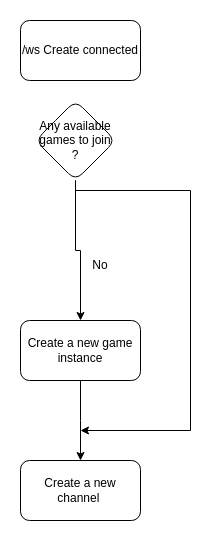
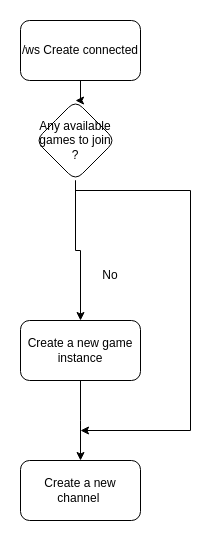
  <mxCell id="0" />
  <mxCell id="1" parent="0" />
+ <mxCell id="2" value="" style="edgeStyle=orthogonalEdgeStyle;rounded=0;orthogonalLoop=1;jettySize=auto;html=1;" edge="1" parent="1" source="3" target="6"><mxGeometry relative="1" as="geometry" /></mxCell>
  <mxCell id="3" value="/ws Create connected" style="rounded=1;whiteSpace=wrap;html=1;" vertex="1" parent="1"><mxGeometry x="20" y="20" width="120" height="60" as="geometry" /></mxCell>
  <mxCell id="4" value="" style="edgeStyle=orthogonalEdgeStyle;rounded=0;orthogonalLoop=1;jettySize=auto;html=1;" edge="1" parent="1" source="6" target="8"><mxGeometry relative="1" as="geometry" /></mxCell>
  <mxCell id="5" value="" style="edgeStyle=orthogonalEdgeStyle;rounded=0;orthogonalLoop=1;jettySize=auto;html=1;" edge="1" parent="1" source="6"><mxGeometry relative="1" as="geometry"><mxPoint x="80" y="430" as="targetPoint" /><Array as="points"><mxPoint x="190" y="190" /></Array></mxGeometry></mxCell>
  <mxCell id="6" value="Any available games to join ?" style="rhombus;whiteSpace=wrap;html=1;rounded=1;" vertex="1" parent="1"><mxGeometry x="35" y="100" width="80" height="80" as="geometry" /></mxCell>
  <mxCell id="7" value="" style="edgeStyle=orthogonalEdgeStyle;rounded=0;orthogonalLoop=1;jettySize=auto;html=1;" edge="1" parent="1" source="8"><mxGeometry relative="1" as="geometry"><mxPoint x="80" y="460" as="targetPoint" /></mxGeometry></mxCell>
  <mxCell id="8" value="Create a new game instance" style="whiteSpace=wrap;html=1;rounded=1;" vertex="1" parent="1"><mxGeometry x="20" y="320" width="120" height="60" as="geometry" /></mxCell>
- <mxCell id="9" value="No" style="text;html=1;align=center;verticalAlign=middle;whiteSpace=wrap;rounded=0;" vertex="1" parent="1"><mxGeometry x="70" y="250" width="60" height="30" as="geometry" /></mxCell>
+ <mxCell id="9" value="No" style="text;html=1;align=center;verticalAlign=middle;whiteSpace=wrap;rounded=0;" vertex="1" parent="1"><mxGeometry x="80" y="260" width="60" height="30" as="geometry" /></mxCell>
  <mxCell id="10" value="Create a new channel&amp;nbsp;" style="rounded=1;whiteSpace=wrap;html=1;" vertex="1" parent="1"><mxGeometry x="20" y="460" width="120" height="60" as="geometry" /></mxCell>
